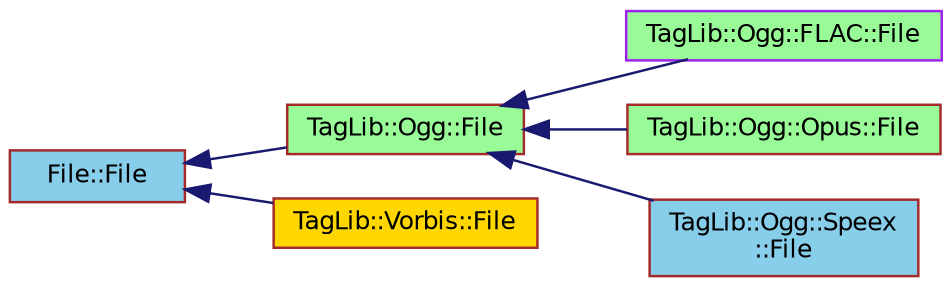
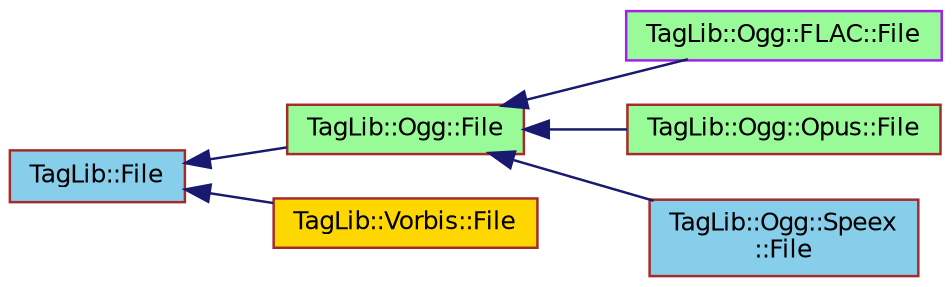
  digraph {
    rankdir=LR
    node [color=brown fillcolor=palegreen fontname=Helvetica fontsize=10 shape=record style=filled]
    edge [color=midnightblue dir=back fontname=Helvetica fontsize=10 labelfontname=Helvetica labelfontsize=10 style=solid]
    n1 [fontcolor=black height=0.2 label="TagLib::Ogg::File" width=0.4]
    n2 [color=purple height=0.2 label="TagLib::Ogg::FLAC::File" width=0.4]
    n3 [height=0.2 label="TagLib::Ogg::Opus::File" width=0.4]
    n4 [fillcolor=skyblue height=0.2 label="TagLib::Ogg::Speex\l::File" width=0.4]
    n5 [fillcolor=gold height=0.2 label="TagLib::Vorbis::File" width=0.4]
-   n6 [fillcolor=skyblue height=0.2 label="File::File" width=0.4]
+   n6 [fillcolor=skyblue height=0.2 label="TagLib::File" width=0.4]
    n1 -> n2
    n1 -> n3
    n1 -> n4
    n6 -> n1
    n6 -> n5
  }
